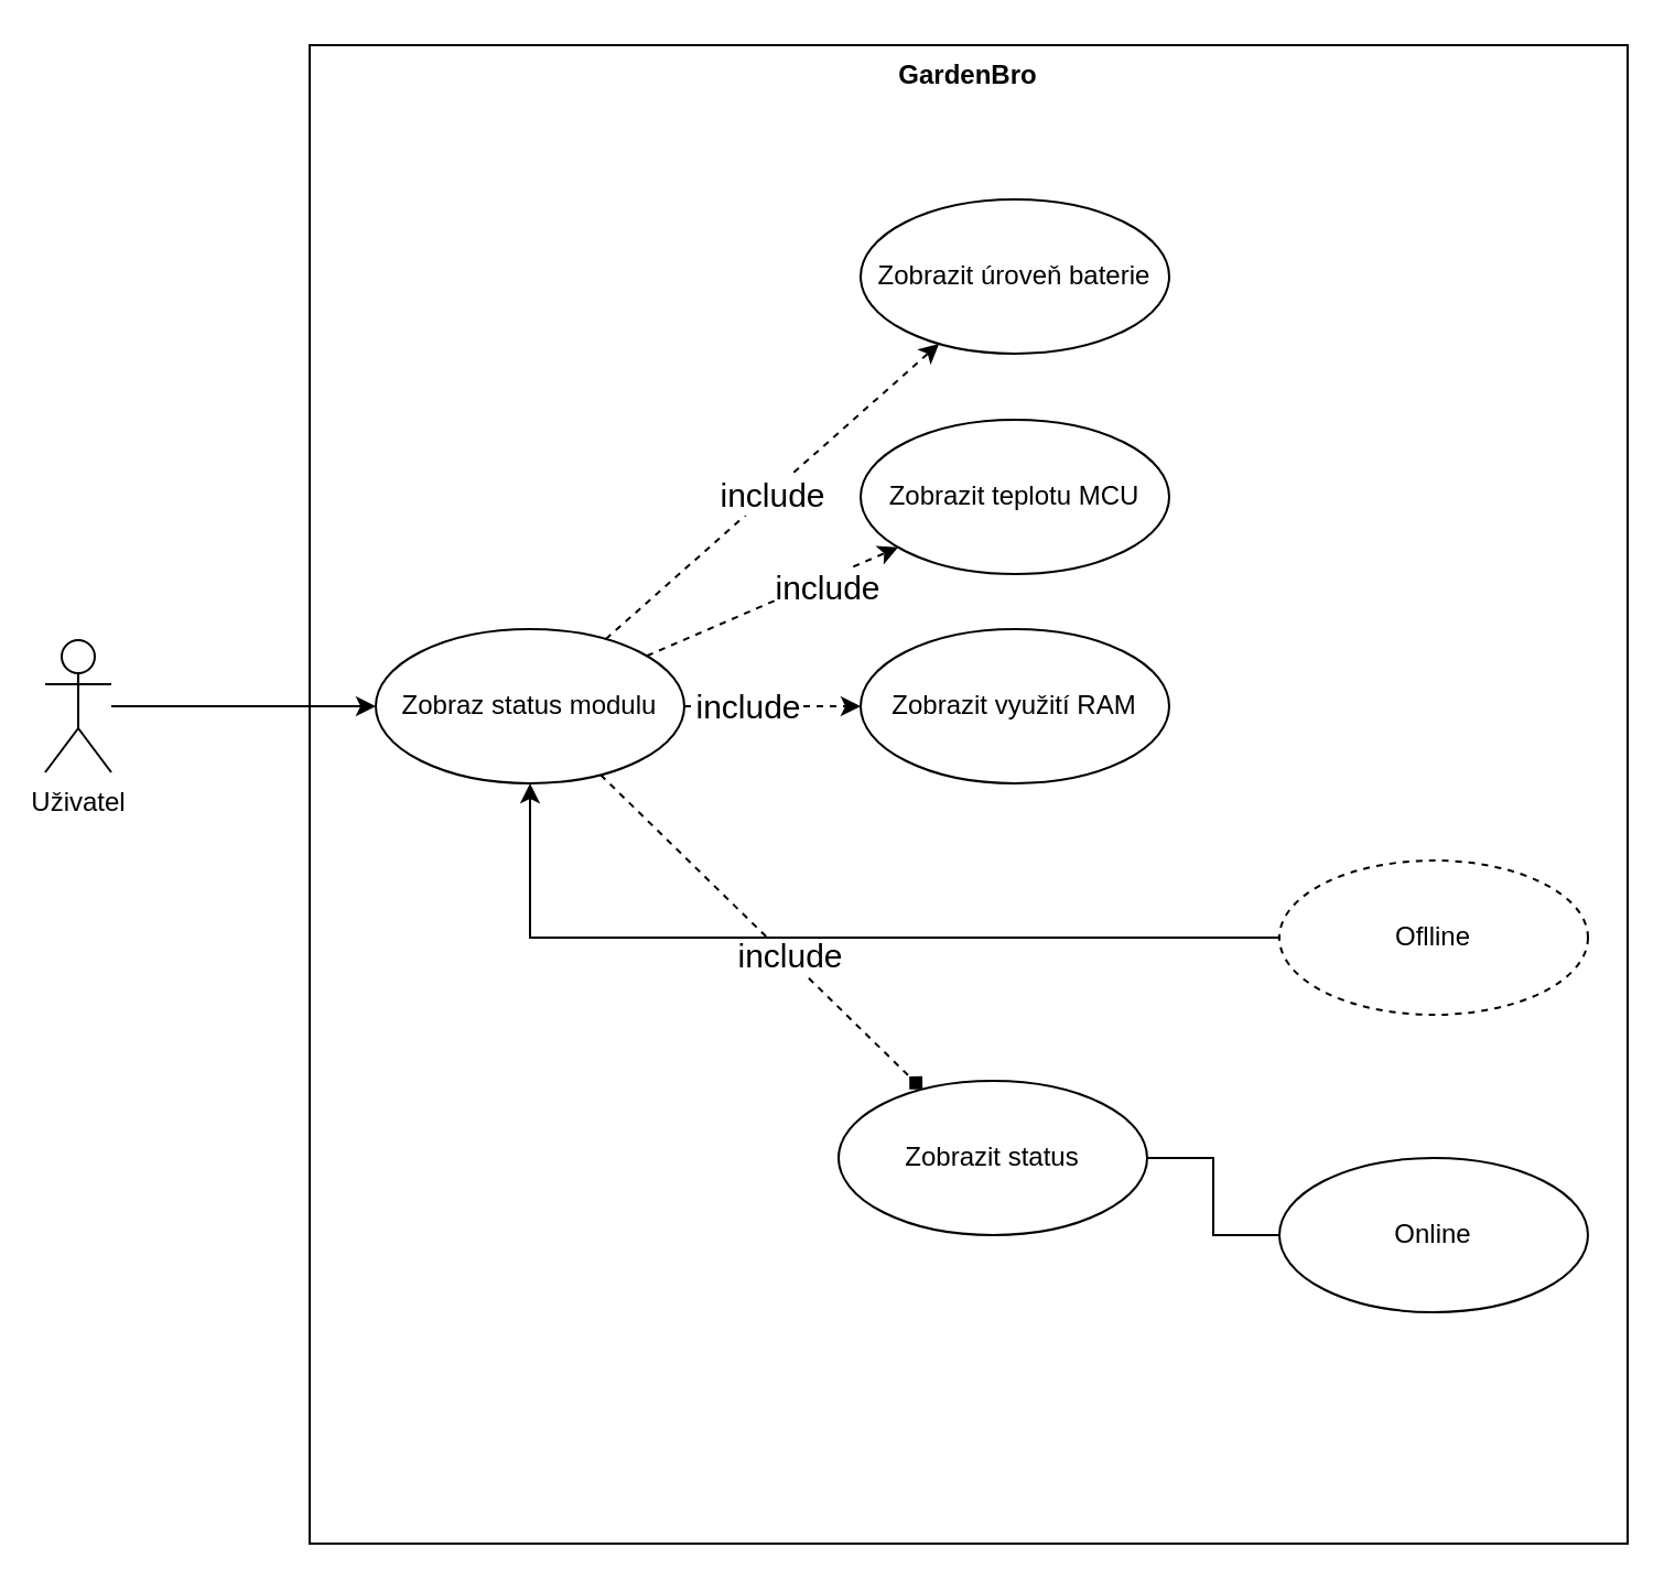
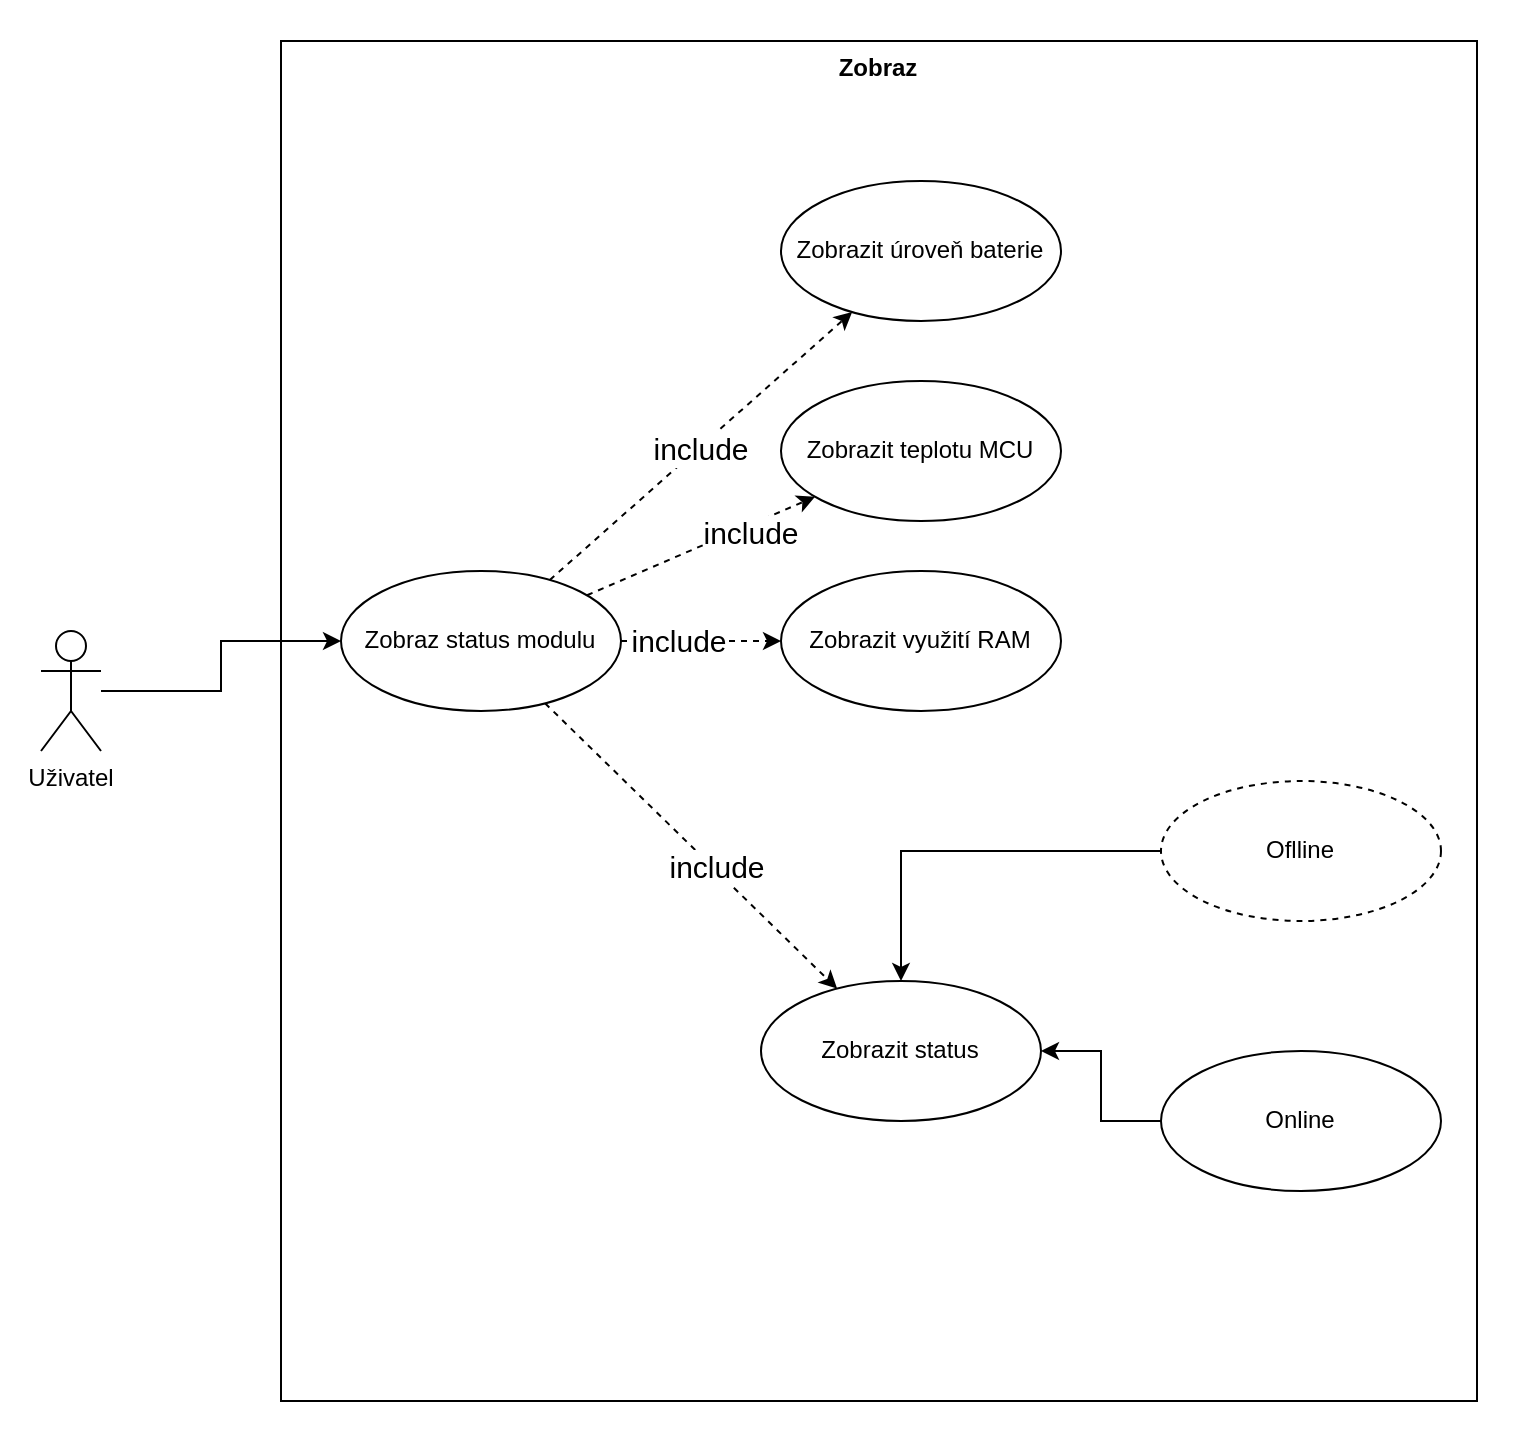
  <mxCell id="0" />
  <mxCell id="1" parent="0" />
- <mxCell id="2" value="GardenBro" style="shape=rect;html=1;verticalAlign=top;fontStyle=1;whiteSpace=wrap;align=center;" vertex="1" parent="1"><mxGeometry x="140" y="20" width="598" height="680" as="geometry" /></mxCell>
+ <mxCell id="2" value="Zobraz" style="shape=rect;html=1;verticalAlign=top;fontStyle=1;whiteSpace=wrap;align=center;" vertex="1" parent="1"><mxGeometry x="140" y="20" width="598" height="680" as="geometry" /></mxCell>
  <mxCell id="3" style="edgeStyle=orthogonalEdgeStyle;rounded=0;orthogonalLoop=1;jettySize=auto;html=1;" edge="1" parent="1" source="4" target="13"><mxGeometry relative="1" as="geometry" /></mxCell>
- <mxCell id="4" value="Uživatel" style="shape=umlActor;html=1;verticalLabelPosition=bottom;verticalAlign=top;align=center;" vertex="1" parent="1"><mxGeometry x="20" y="290" width="30" height="60" as="geometry" /></mxCell>
- <mxCell id="5" style="rounded=0;orthogonalLoop=1;jettySize=auto;html=1;dashed=1;endArrow=diamond;" edge="1" parent="1" source="13" target="17"><mxGeometry relative="1" as="geometry" /></mxCell>
+ <mxCell id="4" value="Uživatel" style="shape=umlActor;html=1;verticalLabelPosition=bottom;verticalAlign=top;align=center;" vertex="1" parent="1"><mxGeometry x="20" y="315" width="30" height="60" as="geometry" /></mxCell>
+ <mxCell id="5" style="rounded=0;orthogonalLoop=1;jettySize=auto;html=1;dashed=1;" edge="1" parent="1" source="13" target="17"><mxGeometry relative="1" as="geometry" /></mxCell>
  <mxCell id="6" value="include" style="edgeLabel;html=1;align=center;verticalAlign=middle;resizable=0;points=[];fontSize=15;" vertex="1" connectable="0" parent="5"><mxGeometry x="0.155" y="1" relative="1" as="geometry"><mxPoint as="offset" /></mxGeometry></mxCell>
  <mxCell id="7" style="edgeStyle=orthogonalEdgeStyle;rounded=0;orthogonalLoop=1;jettySize=auto;html=1;dashed=1;" edge="1" parent="1" source="13" target="16"><mxGeometry relative="1" as="geometry" /></mxCell>
  <mxCell id="8" value="include" style="edgeLabel;html=1;align=center;verticalAlign=middle;resizable=0;points=[];fontSize=15;" vertex="1" connectable="0" parent="7"><mxGeometry x="-0.3" y="1" relative="1" as="geometry"><mxPoint as="offset" /></mxGeometry></mxCell>
  <mxCell id="9" style="rounded=0;orthogonalLoop=1;jettySize=auto;html=1;dashed=1;" edge="1" parent="1" source="13" target="15"><mxGeometry relative="1" as="geometry" /></mxCell>
  <mxCell id="10" value="include" style="edgeLabel;html=1;align=center;verticalAlign=middle;resizable=0;points=[];fontSize=15;" vertex="1" connectable="0" parent="9"><mxGeometry x="0.401" y="-3" relative="1" as="geometry"><mxPoint as="offset" /></mxGeometry></mxCell>
  <mxCell id="11" style="rounded=0;orthogonalLoop=1;jettySize=auto;html=1;dashed=1;" edge="1" parent="1" source="13" target="14"><mxGeometry relative="1" as="geometry" /></mxCell>
  <mxCell id="12" value="include" style="edgeLabel;html=1;align=center;verticalAlign=middle;resizable=0;points=[];fontSize=15;" vertex="1" connectable="0" parent="11"><mxGeometry x="-0.009" y="-1" relative="1" as="geometry"><mxPoint as="offset" /></mxGeometry></mxCell>
  <mxCell id="13" value="Zobraz status modulu" style="ellipse;whiteSpace=wrap;html=1;" vertex="1" parent="1"><mxGeometry x="170" y="285" width="140" height="70" as="geometry" /></mxCell>
  <mxCell id="14" value="Zobrazit úroveň baterie&lt;span style=&quot;color: rgba(0, 0, 0, 0); font-family: monospace; font-size: 0px; text-align: start; text-wrap: nowrap;&quot;&gt;%3CmxGraphModel%3E%3Croot%3E%3CmxCell%20id%3D%220%22%2F%3E%3CmxCell%20id%3D%221%22%20parent%3D%220%22%2F%3E%3CmxCell%20id%3D%222%22%20value%3D%22Zobraz%20stav%20modulu%22%20style%3D%22ellipse%3BwhiteSpace%3Dwrap%3Bhtml%3D1%3B%22%20vertex%3D%221%22%20parent%3D%221%22%3E%3CmxGeometry%20x%3D%22550%22%20y%3D%22515%22%20width%3D%22140%22%20height%3D%2270%22%20as%3D%22geometry%22%2F%3E%3C%2FmxCell%3E%3C%2Froot%3E%3C%2FmxGraphModel%3E&lt;/span&gt;" style="ellipse;whiteSpace=wrap;html=1;" vertex="1" parent="1"><mxGeometry x="390" y="90" width="140" height="70" as="geometry" /></mxCell>
  <mxCell id="15" value="Zobrazit teplotu MCU&lt;span style=&quot;color: rgba(0, 0, 0, 0); font-family: monospace; font-size: 0px; text-align: start; text-wrap: nowrap;&quot;&gt;%3CmxGraphModel%3E%3Croot%3E%3CmxCell%20id%3D%220%22%2F%3E%3CmxCell%20id%3D%221%22%20parent%3D%220%22%2F%3E%3CmxCell%20id%3D%222%22%20value%3D%22Zobrazit%20%C3%BArove%C5%88%20baterie%26lt%3Bspan%20style%3D%26quot%3Bcolor%3A%20rgba(0%2C%200%2C%200%2C%200)%3B%20font-family%3A%20monospace%3B%20font-size%3A%200px%3B%20text-align%3A%20start%3B%20text-wrap%3A%20nowrap%3B%26quot%3B%26gt%3B%253CmxGraphModel%253E%253Croot%253E%253CmxCell%2520id%253D%25220%2522%252F%253E%253CmxCell%2520id%253D%25221%2522%2520parent%253D%25220%2522%252F%253E%253CmxCell%2520id%253D%25222%2522%2520value%253D%2522Zobraz%2520stav%2520modulu%2522%2520style%253D%2522ellipse%253BwhiteSpace%253Dwrap%253Bhtml%253D1%253B%2522%2520vertex%253D%25221%2522%2520parent%253D%25221%2522%253E%253CmxGeometry%2520x%253D%2522550%2522%2520y%253D%2522515%2522%2520width%253D%2522140%2522%2520height%253D%252270%2522%2520as%253D%2522geometry%2522%252F%253E%253C%252FmxCell%253E%253C%252Froot%253E%253C%252FmxGraphModel%253E%26lt%3B%2Fspan%26gt%3B%22%20style%3D%22ellipse%3BwhiteSpace%3Dwrap%3Bhtml%3D1%3B%22%20vertex%3D%221%22%20parent%3D%221%22%3E%3CmxGeometry%20x%3D%22757%22%20y%3D%22380%22%20width%3D%22140%22%20height%3D%2270%22%20as%3D%22geometry%22%2F%3E%3C%2FmxCell%3E%3C%2Froot%3E%3C%2FmxGraphModel%3E&lt;/span&gt;&lt;span style=&quot;color: rgba(0, 0, 0, 0); font-family: monospace; font-size: 0px; text-align: start; text-wrap: nowrap;&quot;&gt;%3CmxGraphModel%3E%3Croot%3E%3CmxCell%20id%3D%220%22%2F%3E%3CmxCell%20id%3D%221%22%20parent%3D%220%22%2F%3E%3CmxCell%20id%3D%222%22%20value%3D%22Zobraz%20stav%20modulu%22%20style%3D%22ellipse%3BwhiteSpace%3Dwrap%3Bhtml%3D1%3B%22%20vertex%3D%221%22%20parent%3D%221%22%3E%3CmxGeometry%20x%3D%22550%22%20y%3D%22515%22%20width%3D%22140%22%20height%3D%2270%22%20as%3D%22geometry%22%2F%3E%3C%2FmxCell%3E%3C%2Froot%3E%3C%2FmxGraphModel%3E&lt;/span&gt;" style="ellipse;whiteSpace=wrap;html=1;" vertex="1" parent="1"><mxGeometry x="390" y="190" width="140" height="70" as="geometry" /></mxCell>
  <mxCell id="16" value="Zobrazit využití RAM&lt;span style=&quot;color: rgba(0, 0, 0, 0); font-family: monospace; font-size: 0px; text-align: start; text-wrap: nowrap;&quot;&gt;%3CmxGraphModel%3E%3Croot%3E%3CmxCell%20id%3D%220%22%2F%3E%3CmxCell%20id%3D%221%22%20parent%3D%220%22%2F%3E%3CmxCell%20id%3D%222%22%20value%3D%22Zobrazit%20%C3%BArove%C5%88%20baterie%26lt%3Bspan%20style%3D%26quot%3Bcolor%3A%20rgba(0%2C%200%2C%200%2C%200)%3B%20font-family%3A%20monospace%3B%20font-size%3A%200px%3B%20text-align%3A%20start%3B%20text-wrap%3A%20nowrap%3B%26quot%3B%26gt%3B%253CmxGraphModel%253E%253Croot%253E%253CmxCell%2520id%253D%25220%2522%252F%253E%253CmxCell%2520id%253D%25221%2522%2520parent%253D%25220%2522%252F%253E%253CmxCell%2520id%253D%25222%2522%2520value%253D%2522Zobraz%2520stav%2520modulu%2522%2520style%253D%2522ellipse%253BwhiteSpace%253Dwrap%253Bhtml%253D1%253B%2522%2520vertex%253D%25221%2522%2520parent%253D%25221%2522%253E%253CmxGeometry%2520x%253D%2522550%2522%2520y%253D%2522515%2522%2520width%253D%2522140%2522%2520height%253D%252270%2522%2520as%253D%2522geometry%2522%252F%253E%253C%252FmxCell%253E%253C%252Froot%253E%253C%252FmxGraphModel%253E%26lt%3B%2Fspan%26gt%3B%22%20style%3D%22ellipse%3BwhiteSpace%3Dwrap%3Bhtml%3D1%3B%22%20vertex%3D%221%22%20parent%3D%221%22%3E%3CmxGeometry%20x%3D%22757%22%20y%3D%22380%22%20width%3D%22140%22%20height%3D%2270%22%20as%3D%22geometry%22%2F%3E%3C%2FmxCell%3E%3C%2Froot%3E%3C%2FmxGraphModel%3E&lt;/span&gt;&lt;span style=&quot;color: rgba(0, 0, 0, 0); font-family: monospace; font-size: 0px; text-align: start; text-wrap: nowrap;&quot;&gt;%3CmxGraphModel%3E%3Croot%3E%3CmxCell%20id%3D%220%22%2F%3E%3CmxCell%20id%3D%221%22%20parent%3D%220%22%2F%3E%3CmxCell%20id%3D%222%22%20value%3D%22Zobraz%20stav%20modulu%22%20style%3D%22ellipse%3BwhiteSpace%3Dwrap%3Bhtml%3D1%3B%22%20vertex%3D%221%22%20parent%3D%221%22%3E%3CmxGeometry%20x%3D%22550%22%20y%3D%22515%22%20width%3D%22140%22%20height%3D%2270%22%20as%3D%22geometry%22%2F%3E%3C%2FmxCell%3E%3C%2Froot%3E%3C%2FmxGraphModel%3&lt;/span&gt;" style="ellipse;whiteSpace=wrap;html=1;" vertex="1" parent="1"><mxGeometry x="390" y="285" width="140" height="70" as="geometry" /></mxCell>
  <mxCell id="17" value="Zobrazit status" style="ellipse;whiteSpace=wrap;html=1;" vertex="1" parent="1"><mxGeometry x="380" y="490" width="140" height="70" as="geometry" /></mxCell>
- <mxCell id="18" style="edgeStyle=orthogonalEdgeStyle;rounded=0;orthogonalLoop=1;jettySize=auto;html=1;" edge="1" parent="1" source="19" target="13"><mxGeometry relative="1" as="geometry" /></mxCell>
+ <mxCell id="18" style="edgeStyle=orthogonalEdgeStyle;rounded=0;orthogonalLoop=1;jettySize=auto;html=1;" edge="1" parent="1" source="19" target="17"><mxGeometry relative="1" as="geometry" /></mxCell>
  <mxCell id="19" value="Oflline" style="ellipse;whiteSpace=wrap;html=1;dashed=1;" vertex="1" parent="1"><mxGeometry x="580" y="390" width="140" height="70" as="geometry" /></mxCell>
- <mxCell id="20" style="edgeStyle=orthogonalEdgeStyle;rounded=0;orthogonalLoop=1;jettySize=auto;html=1;endArrow=none;" edge="1" parent="1" source="21" target="17"><mxGeometry relative="1" as="geometry" /></mxCell>
+ <mxCell id="20" style="edgeStyle=orthogonalEdgeStyle;rounded=0;orthogonalLoop=1;jettySize=auto;html=1;" edge="1" parent="1" source="21" target="17"><mxGeometry relative="1" as="geometry" /></mxCell>
  <mxCell id="21" value="Online" style="ellipse;whiteSpace=wrap;html=1;" vertex="1" parent="1"><mxGeometry x="580" y="525" width="140" height="70" as="geometry" /></mxCell>
